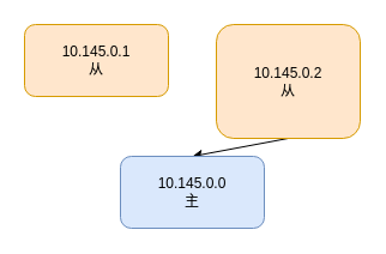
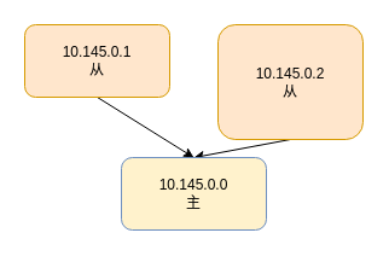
  <mxCell id="0" />
  <mxCell id="1" parent="0" />
+ <mxCell id="2" style="edgeStyle=none;rounded=0;orthogonalLoop=1;jettySize=auto;html=1;exitX=0.5;exitY=1;exitDx=0;exitDy=0;entryX=0.5;entryY=0;entryDx=0;entryDy=0;" edge="1" parent="1" source="3" target="6"><mxGeometry relative="1" as="geometry" /></mxCell>
  <mxCell id="3" value="10.145.0.1&lt;br&gt;从" style="rounded=1;whiteSpace=wrap;html=1;fillColor=#ffe6cc;strokeColor=#d79b00;" vertex="1" parent="1"><mxGeometry x="20" y="20" width="120" height="60" as="geometry" /></mxCell>
  <mxCell id="4" style="edgeStyle=none;rounded=0;orthogonalLoop=1;jettySize=auto;html=1;exitX=0.5;exitY=1;exitDx=0;exitDy=0;entryX=0.5;entryY=0;entryDx=0;entryDy=0;" edge="1" parent="1" source="5" target="6"><mxGeometry relative="1" as="geometry" /></mxCell>
  <mxCell id="5" value="10.145.0.2&lt;br&gt;从" style="rounded=1;whiteSpace=wrap;html=1;fillColor=#ffe6cc;strokeColor=#d79b00;" vertex="1" parent="1"><mxGeometry x="180" y="20" width="120" height="95" as="geometry" /></mxCell>
- <mxCell id="6" value="10.145.0.0&lt;br&gt;主" style="rounded=1;whiteSpace=wrap;html=1;fillColor=#dae8fc;strokeColor=#6c8ebf;" vertex="1" parent="1"><mxGeometry x="100" y="130" width="120" height="60" as="geometry" /></mxCell>
+ <mxCell id="6" value="10.145.0.0&lt;br&gt;主" style="rounded=1;whiteSpace=wrap;html=1;fillColor=#fff2cc;strokeColor=#6c8ebf;" vertex="1" parent="1"><mxGeometry x="100" y="130" width="120" height="60" as="geometry" /></mxCell>
